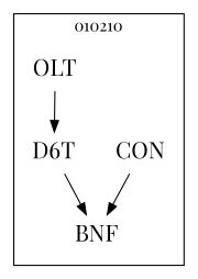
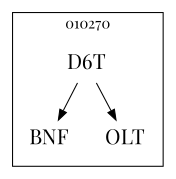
  strict digraph {
    fontname="Playfair Display"
    node [fontname="Playfair Display" fontsize=20 shape=plaintext]
    edge [fontname="Playfair Display"]
-   n1 [label=CON]
    n2 [label=BNF]
    n3 [label=OLT]
    n4 [label=D6T]
    subgraph cluster_1 {
-     label=010210
+     label=010270
      labeldoc=t
-     n1
      n2
      n3
      n4
    }
-   n1 -> n2
    n4 -> n2
-   n3 -> n4
+   n4 -> n3
  }
